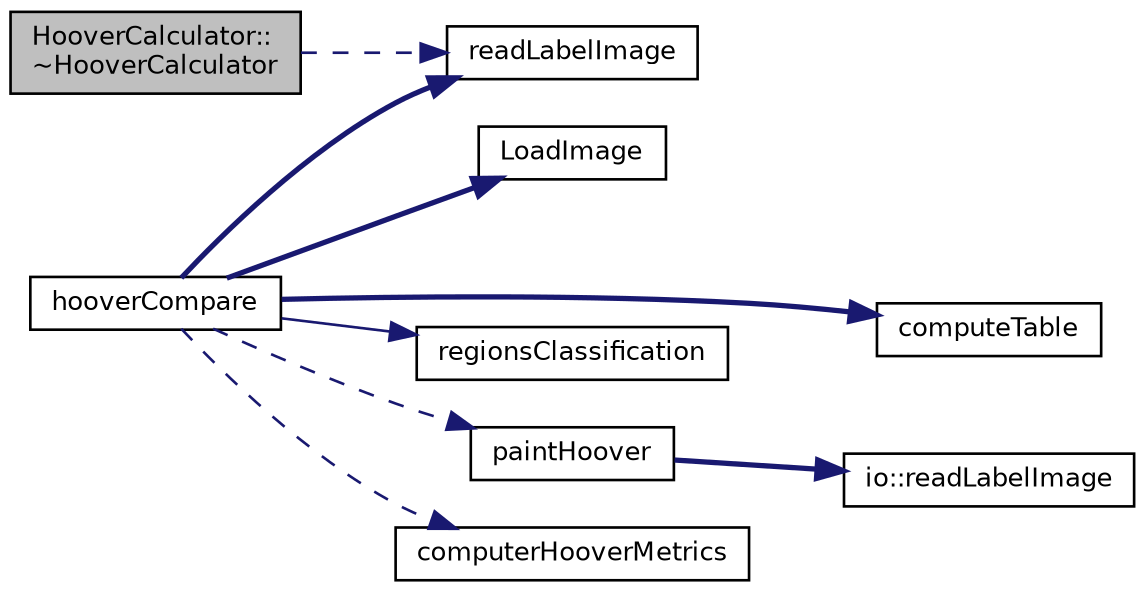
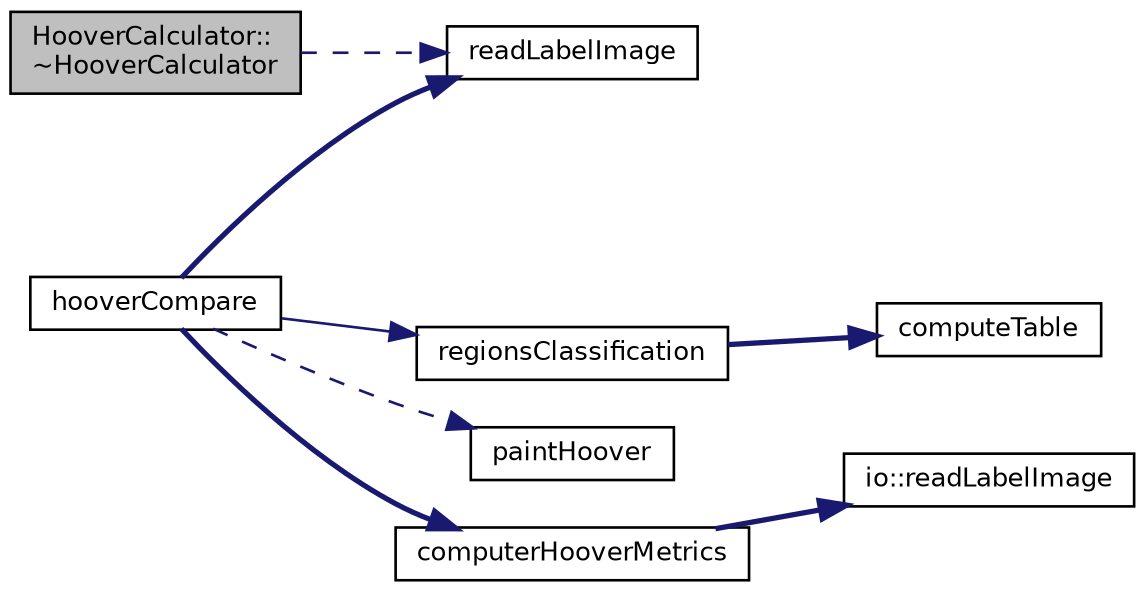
  digraph {
    rankdir=LR
    node [color=black fillcolor=white fontname=Helvetica fontsize=10 shape=record style=filled]
    edge [color=midnightblue fontname=Helvetica fontsize=10 labelfontname=Helvetica labelfontsize=10 style=bold]
    n1 [fillcolor=grey75 fontcolor=black height=0.2 label="HooverCalculator::\l~HooverCalculator" width=0.4]
    n2 [height=0.2 label=readLabelImage width=0.4]
    n3 [height=0.2 label=hooverCompare width=0.4]
-   n4 [height=0.2 label=LoadImage width=0.4]
    n5 [height=0.2 label=computeTable width=0.4]
    n6 [height=0.2 label=regionsClassification width=0.4]
    n7 [height=0.2 label=paintHoover width=0.4]
    n8 [height=0.2 label=computerHooverMetrics width=0.4]
    n9 [height=0.2 label="io::readLabelImage" width=0.4]
    n1 -> n2 [style=dashed]
    n3 -> n2
-   n3 -> n4
-   n3 -> n5
+   n6 -> n5
    n3 -> n6 [style=solid]
    n3 -> n7 [style=dashed]
-   n3 -> n8 [style=dashed]
-   n7 -> n9
+   n3 -> n8
+   n8 -> n9
  }
